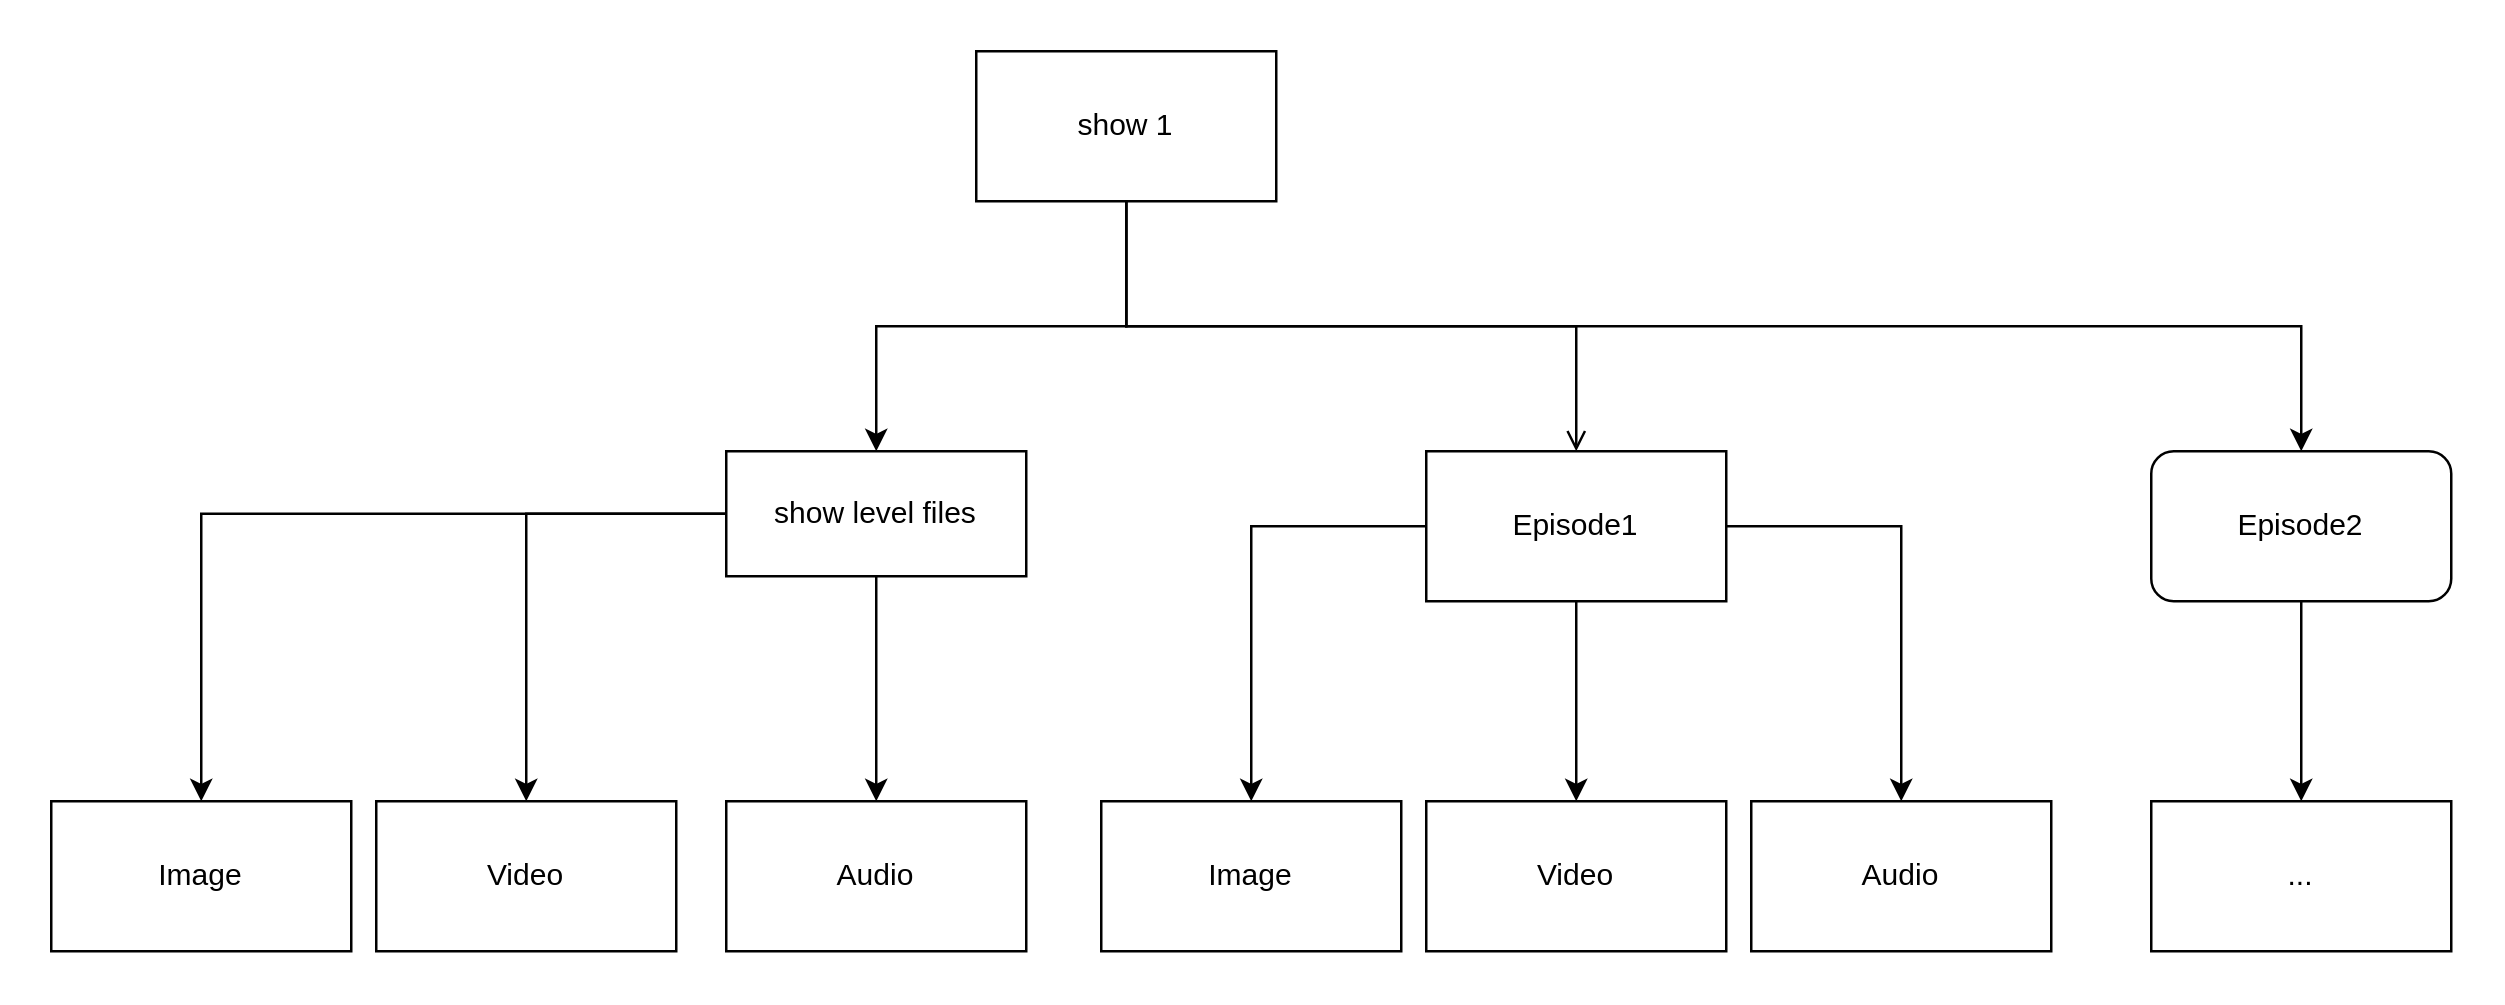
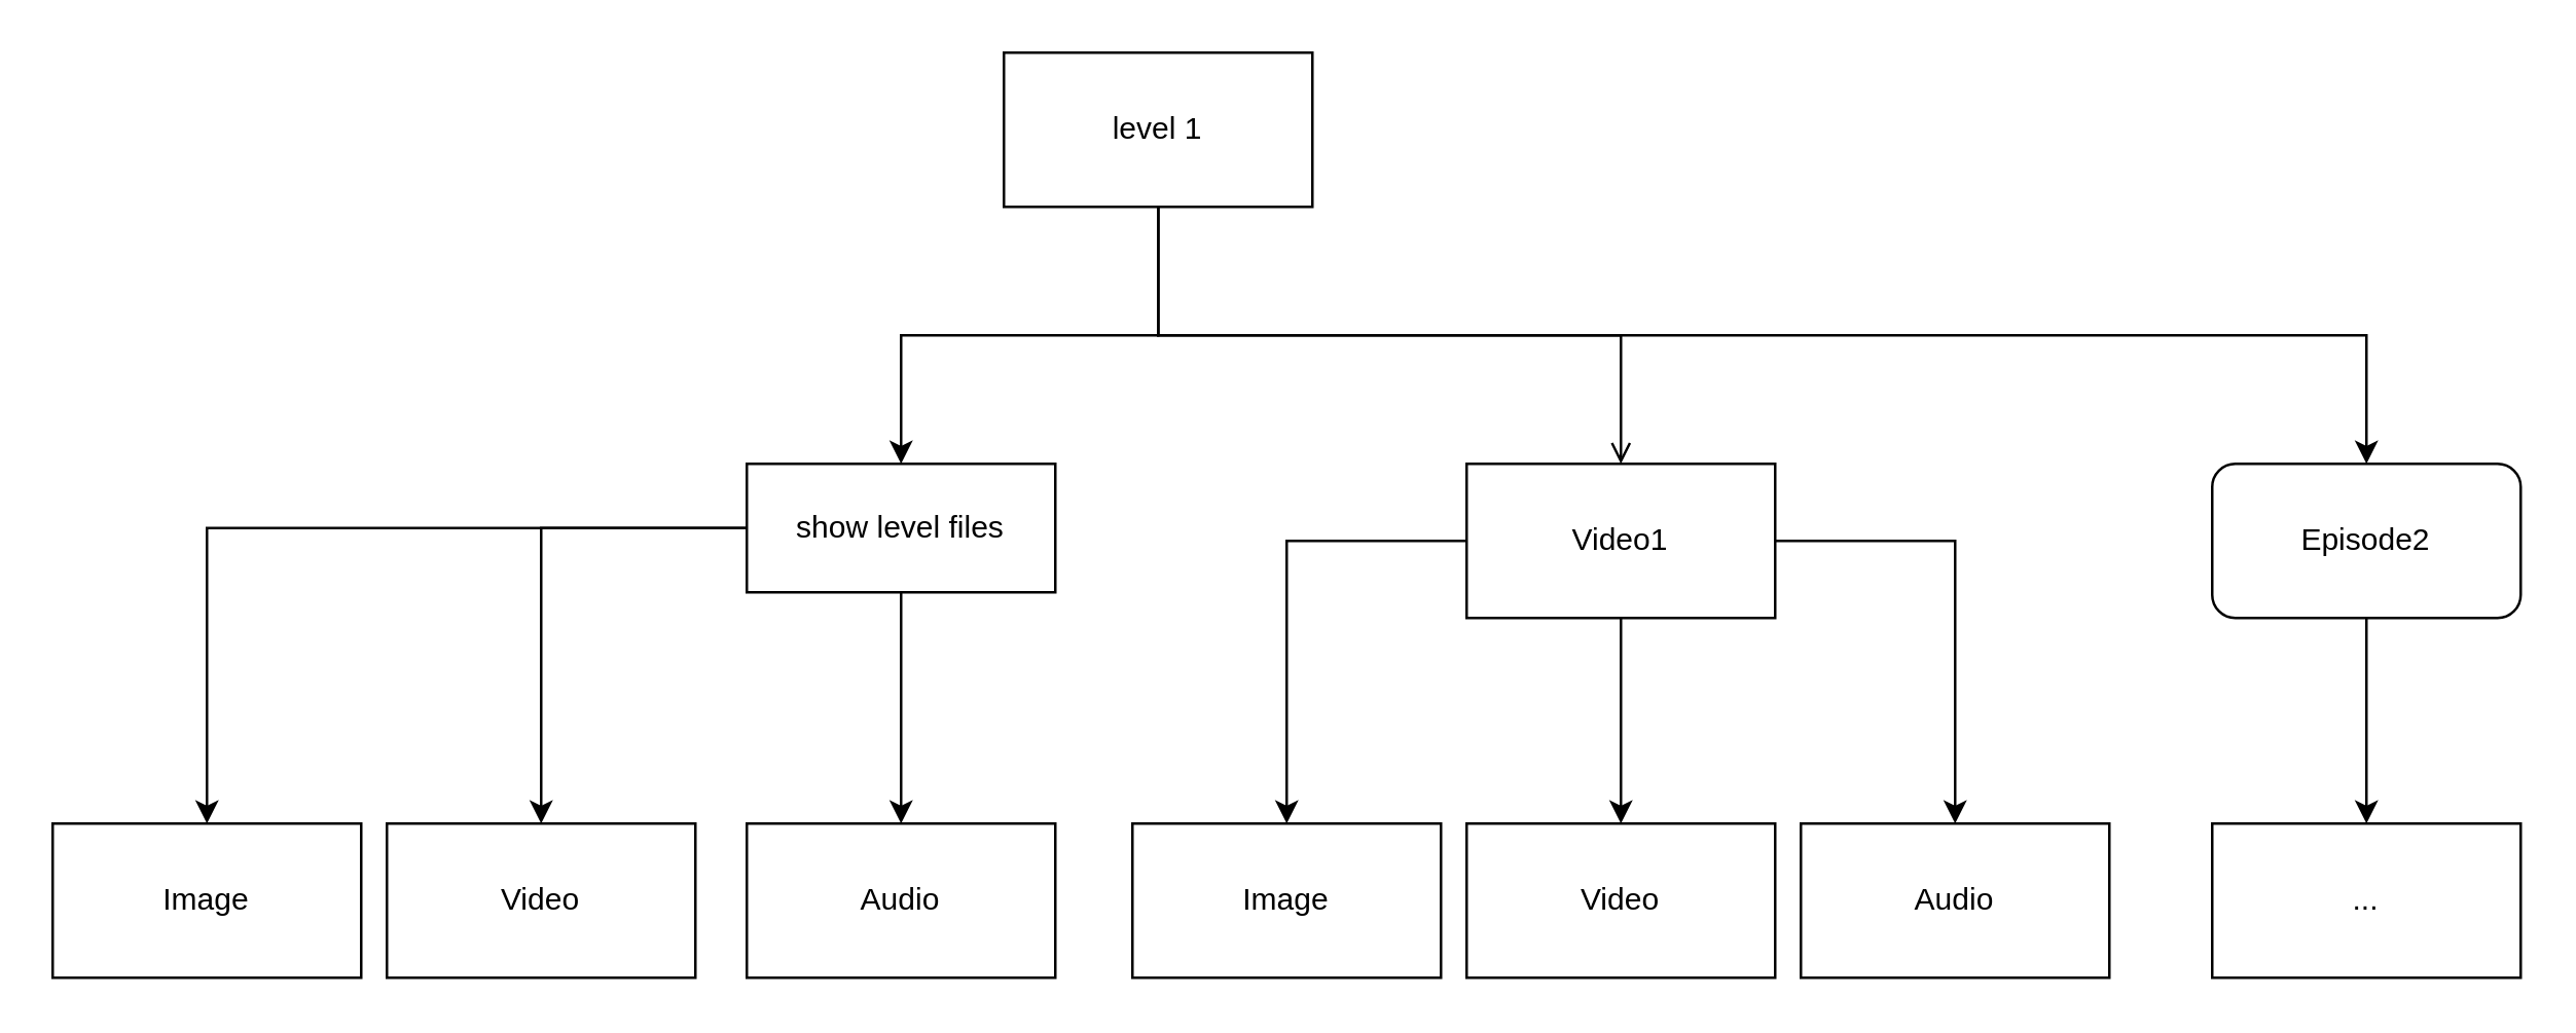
  <mxCell id="0" />
  <mxCell id="1" parent="0" />
  <mxCell id="2" value="" style="edgeStyle=orthogonalEdgeStyle;rounded=0;orthogonalLoop=1;jettySize=auto;html=1;" edge="1" parent="1" source="5" target="12"><mxGeometry relative="1" as="geometry" /></mxCell>
  <mxCell id="3" value="" style="edgeStyle=orthogonalEdgeStyle;rounded=0;orthogonalLoop=1;jettySize=auto;html=1;entryX=0.5;entryY=0;entryDx=0;entryDy=0;endArrow=open;" edge="1" parent="1" source="5" target="19"><mxGeometry relative="1" as="geometry"><mxPoint x="510" y="180" as="targetPoint" /><Array as="points"><mxPoint x="450" y="130" /><mxPoint x="630" y="130" /></Array></mxGeometry></mxCell>
  <mxCell id="4" value="" style="edgeStyle=orthogonalEdgeStyle;rounded=0;orthogonalLoop=1;jettySize=auto;html=1;" edge="1" parent="1" source="5" target="7"><mxGeometry relative="1" as="geometry"><Array as="points"><mxPoint x="450" y="130" /><mxPoint x="920" y="130" /></Array></mxGeometry></mxCell>
- <mxCell id="5" value="show 1" style="rounded=0;whiteSpace=wrap;html=1;" vertex="1" parent="1"><mxGeometry x="390" y="20" width="120" height="60" as="geometry" /></mxCell>
+ <mxCell id="5" value="level 1" style="rounded=0;whiteSpace=wrap;html=1;" vertex="1" parent="1"><mxGeometry x="390" y="20" width="120" height="60" as="geometry" /></mxCell>
  <mxCell id="6" value="" style="edgeStyle=orthogonalEdgeStyle;rounded=0;orthogonalLoop=1;jettySize=auto;html=1;" edge="1" parent="1" source="7" target="8"><mxGeometry relative="1" as="geometry" /></mxCell>
  <mxCell id="7" value="Episode2" style="whiteSpace=wrap;html=1;rounded=1;" vertex="1" parent="1"><mxGeometry x="860" y="180" width="120" height="60" as="geometry" /></mxCell>
  <mxCell id="8" value="...&lt;br&gt;" style="rounded=0;whiteSpace=wrap;html=1;" vertex="1" parent="1"><mxGeometry x="860" y="320" width="120" height="60" as="geometry" /></mxCell>
  <mxCell id="9" value="" style="edgeStyle=orthogonalEdgeStyle;rounded=0;orthogonalLoop=1;jettySize=auto;html=1;" edge="1" parent="1" source="12" target="15"><mxGeometry relative="1" as="geometry" /></mxCell>
  <mxCell id="10" value="" style="edgeStyle=orthogonalEdgeStyle;rounded=0;orthogonalLoop=1;jettySize=auto;html=1;" edge="1" parent="1" source="12" target="14"><mxGeometry relative="1" as="geometry" /></mxCell>
  <mxCell id="11" style="edgeStyle=orthogonalEdgeStyle;rounded=0;orthogonalLoop=1;jettySize=auto;html=1;" edge="1" parent="1" source="12" target="13"><mxGeometry relative="1" as="geometry" /></mxCell>
  <mxCell id="12" value="show level files" style="rounded=0;whiteSpace=wrap;html=1;" vertex="1" parent="1"><mxGeometry x="290" y="180" width="120" height="50" as="geometry" /></mxCell>
  <mxCell id="13" value="Image" style="rounded=0;whiteSpace=wrap;html=1;" vertex="1" parent="1"><mxGeometry x="20" y="320" width="120" height="60" as="geometry" /></mxCell>
  <mxCell id="14" value="Video" style="rounded=0;whiteSpace=wrap;html=1;" vertex="1" parent="1"><mxGeometry x="150" y="320" width="120" height="60" as="geometry" /></mxCell>
  <mxCell id="15" value="Audio" style="rounded=0;whiteSpace=wrap;html=1;" vertex="1" parent="1"><mxGeometry x="290" y="320" width="120" height="60" as="geometry" /></mxCell>
  <mxCell id="16" value="" style="edgeStyle=orthogonalEdgeStyle;rounded=0;orthogonalLoop=1;jettySize=auto;html=1;" edge="1" source="19" target="23" parent="1"><mxGeometry relative="1" as="geometry" /></mxCell>
  <mxCell id="17" value="" style="edgeStyle=orthogonalEdgeStyle;rounded=0;orthogonalLoop=1;jettySize=auto;html=1;" edge="1" source="19" target="21" parent="1"><mxGeometry relative="1" as="geometry" /></mxCell>
  <mxCell id="18" value="" style="edgeStyle=orthogonalEdgeStyle;rounded=0;orthogonalLoop=1;jettySize=auto;html=1;" edge="1" parent="1" source="19" target="20"><mxGeometry relative="1" as="geometry" /></mxCell>
- <mxCell id="19" value="Episode1" style="rounded=0;whiteSpace=wrap;html=1;" vertex="1" parent="1"><mxGeometry x="570" y="180" width="120" height="60" as="geometry" /></mxCell>
+ <mxCell id="19" value="Video1" style="rounded=0;whiteSpace=wrap;html=1;" vertex="1" parent="1"><mxGeometry x="570" y="180" width="120" height="60" as="geometry" /></mxCell>
  <mxCell id="20" value="Audio" style="rounded=0;whiteSpace=wrap;html=1;" vertex="1" parent="1"><mxGeometry x="700" y="320" width="120" height="60" as="geometry" /></mxCell>
  <mxCell id="21" value="Image" style="rounded=0;whiteSpace=wrap;html=1;" vertex="1" parent="1"><mxGeometry x="440" y="320" width="120" height="60" as="geometry" /></mxCell>
  <mxCell id="22" style="edgeStyle=orthogonalEdgeStyle;rounded=0;orthogonalLoop=1;jettySize=auto;html=1;exitX=0;exitY=0.75;exitDx=0;exitDy=0;" edge="1" parent="1" source="23"><mxGeometry relative="1" as="geometry"><mxPoint x="580" y="365" as="targetPoint" /></mxGeometry></mxCell>
  <mxCell id="23" value="Video" style="rounded=0;whiteSpace=wrap;html=1;" vertex="1" parent="1"><mxGeometry x="570" y="320" width="120" height="60" as="geometry" /></mxCell>
